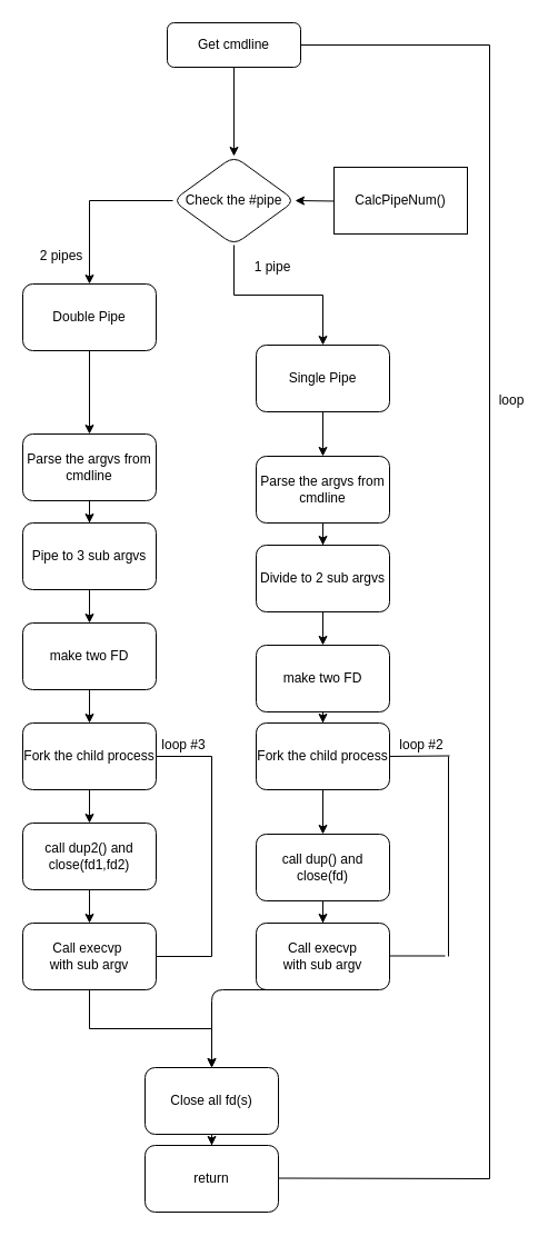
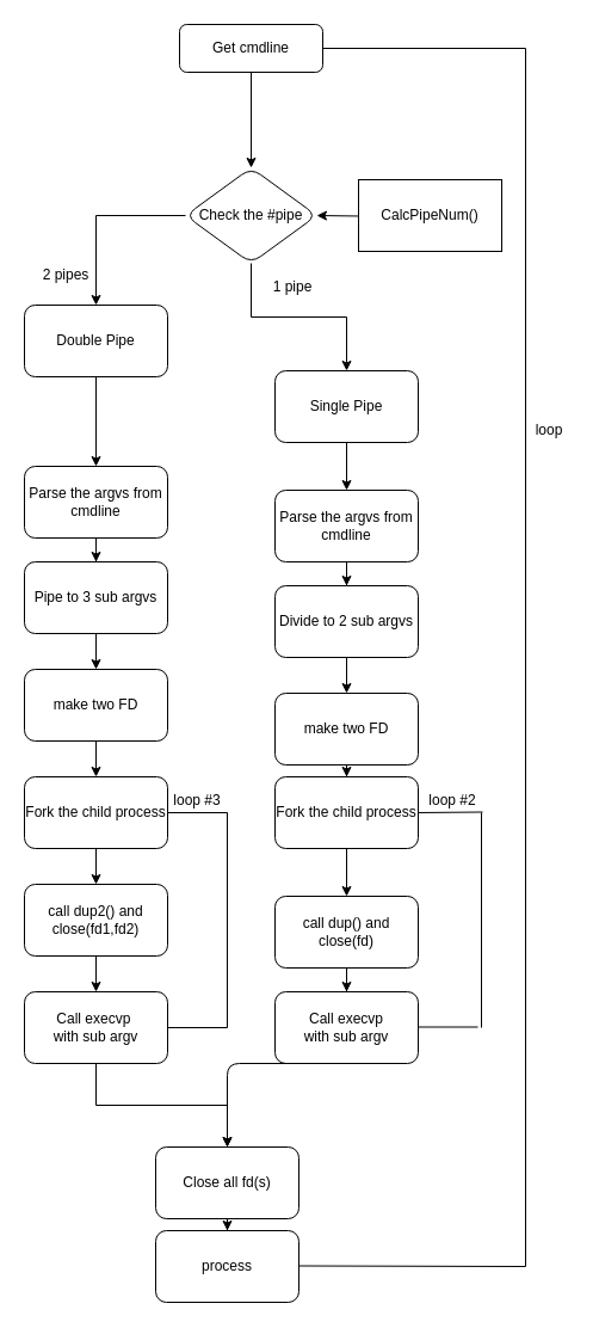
  <mxCell id="0" />
  <mxCell id="1" parent="0" />
  <mxCell id="2" value="" style="edgeStyle=orthogonalEdgeStyle;rounded=0;orthogonalLoop=1;jettySize=auto;html=1;" parent="1" source="3" target="6" edge="1"><mxGeometry relative="1" as="geometry" /></mxCell>
  <mxCell id="3" value="Get cmdline" style="rounded=1;whiteSpace=wrap;html=1;fontSize=12;glass=0;strokeWidth=1;shadow=0;" parent="1" vertex="1"><mxGeometry x="150" y="20" width="120" height="40" as="geometry" /></mxCell>
  <mxCell id="4" value="" style="edgeStyle=orthogonalEdgeStyle;rounded=0;orthogonalLoop=1;jettySize=auto;html=1;" parent="1" source="6" target="10" edge="1"><mxGeometry relative="1" as="geometry" /></mxCell>
  <mxCell id="5" value="" style="edgeStyle=orthogonalEdgeStyle;rounded=0;orthogonalLoop=1;jettySize=auto;html=1;" parent="1" source="6" target="12" edge="1"><mxGeometry relative="1" as="geometry" /></mxCell>
  <mxCell id="6" value="Check the #pipe" style="rhombus;whiteSpace=wrap;html=1;rounded=1;shadow=0;strokeWidth=1;glass=0;" parent="1" vertex="1"><mxGeometry x="155" y="140" width="110" height="80" as="geometry" /></mxCell>
  <mxCell id="7" value="" style="edgeStyle=orthogonalEdgeStyle;rounded=0;orthogonalLoop=1;jettySize=auto;html=1;" parent="1" target="6" edge="1"><mxGeometry relative="1" as="geometry"><mxPoint x="340" y="180" as="sourcePoint" /></mxGeometry></mxCell>
  <mxCell id="8" value="CalcPipeNum()" style="rounded=0;whiteSpace=wrap;html=1;" parent="1" vertex="1"><mxGeometry x="300" y="150" width="120" height="60" as="geometry" /></mxCell>
  <mxCell id="9" value="" style="edgeStyle=orthogonalEdgeStyle;rounded=0;orthogonalLoop=1;jettySize=auto;html=1;" parent="1" source="10" target="26" edge="1"><mxGeometry relative="1" as="geometry" /></mxCell>
  <mxCell id="10" value="Single Pipe" style="rounded=1;whiteSpace=wrap;html=1;shadow=0;strokeWidth=1;glass=0;" parent="1" vertex="1"><mxGeometry x="230" y="310" width="120" height="60" as="geometry" /></mxCell>
  <mxCell id="11" value="" style="edgeStyle=orthogonalEdgeStyle;rounded=0;orthogonalLoop=1;jettySize=auto;html=1;" parent="1" source="12" target="14" edge="1"><mxGeometry relative="1" as="geometry" /></mxCell>
  <mxCell id="12" value="Double Pipe" style="whiteSpace=wrap;html=1;rounded=1;shadow=0;strokeWidth=1;glass=0;" parent="1" vertex="1"><mxGeometry x="20" y="255" width="120" height="60" as="geometry" /></mxCell>
  <mxCell id="13" value="" style="edgeStyle=orthogonalEdgeStyle;rounded=0;orthogonalLoop=1;jettySize=auto;html=1;" parent="1" source="14" target="16" edge="1"><mxGeometry relative="1" as="geometry" /></mxCell>
  <mxCell id="14" value="Parse the argvs from cmdline" style="whiteSpace=wrap;html=1;rounded=1;shadow=0;strokeWidth=1;glass=0;" parent="1" vertex="1"><mxGeometry x="20" y="390" width="120" height="60" as="geometry" /></mxCell>
  <mxCell id="15" value="" style="edgeStyle=orthogonalEdgeStyle;rounded=0;orthogonalLoop=1;jettySize=auto;html=1;" parent="1" source="16" target="18" edge="1"><mxGeometry relative="1" as="geometry" /></mxCell>
  <mxCell id="16" value="Pipe to 3 sub argvs" style="whiteSpace=wrap;html=1;rounded=1;shadow=0;strokeWidth=1;glass=0;" parent="1" vertex="1"><mxGeometry x="20" y="470" width="120" height="60" as="geometry" /></mxCell>
  <mxCell id="17" value="" style="edgeStyle=orthogonalEdgeStyle;rounded=0;orthogonalLoop=1;jettySize=auto;html=1;" parent="1" source="18" target="20" edge="1"><mxGeometry relative="1" as="geometry" /></mxCell>
  <mxCell id="18" value="make two FD" style="whiteSpace=wrap;html=1;rounded=1;shadow=0;strokeWidth=1;glass=0;" parent="1" vertex="1"><mxGeometry x="20" y="560" width="120" height="60" as="geometry" /></mxCell>
  <mxCell id="19" value="" style="edgeStyle=orthogonalEdgeStyle;rounded=0;orthogonalLoop=1;jettySize=auto;html=1;" parent="1" source="20" target="22" edge="1"><mxGeometry relative="1" as="geometry" /></mxCell>
  <mxCell id="20" value="Fork the child process" style="whiteSpace=wrap;html=1;rounded=1;shadow=0;strokeWidth=1;glass=0;" parent="1" vertex="1"><mxGeometry x="20" y="650" width="120" height="60" as="geometry" /></mxCell>
  <mxCell id="21" value="" style="edgeStyle=orthogonalEdgeStyle;rounded=0;orthogonalLoop=1;jettySize=auto;html=1;" parent="1" source="22" target="24" edge="1"><mxGeometry relative="1" as="geometry" /></mxCell>
  <mxCell id="22" value="call dup2() and close(fd1,fd2)" style="whiteSpace=wrap;html=1;rounded=1;shadow=0;strokeWidth=1;glass=0;" parent="1" vertex="1"><mxGeometry x="20" y="740" width="120" height="60" as="geometry" /></mxCell>
  <mxCell id="23" value="" style="edgeStyle=orthogonalEdgeStyle;rounded=0;orthogonalLoop=1;jettySize=auto;html=1;" parent="1" source="24" target="47" edge="1"><mxGeometry relative="1" as="geometry" /></mxCell>
  <mxCell id="24" value="Call execvp&amp;nbsp;&lt;br&gt;with sub argv" style="whiteSpace=wrap;html=1;rounded=1;shadow=0;strokeWidth=1;glass=0;" parent="1" vertex="1"><mxGeometry x="20" y="830" width="120" height="60" as="geometry" /></mxCell>
  <mxCell id="25" value="" style="edgeStyle=orthogonalEdgeStyle;rounded=0;orthogonalLoop=1;jettySize=auto;html=1;" parent="1" source="26" target="28" edge="1"><mxGeometry relative="1" as="geometry" /></mxCell>
  <mxCell id="26" value="Parse the argvs from cmdline" style="whiteSpace=wrap;html=1;rounded=1;shadow=0;strokeWidth=1;glass=0;" parent="1" vertex="1"><mxGeometry x="230" y="410" width="120" height="60" as="geometry" /></mxCell>
  <mxCell id="27" value="" style="edgeStyle=orthogonalEdgeStyle;rounded=0;orthogonalLoop=1;jettySize=auto;html=1;" parent="1" source="28" target="30" edge="1"><mxGeometry relative="1" as="geometry" /></mxCell>
  <mxCell id="28" value="Divide to 2 sub argvs" style="whiteSpace=wrap;html=1;rounded=1;shadow=0;strokeWidth=1;glass=0;" parent="1" vertex="1"><mxGeometry x="230" y="490" width="120" height="60" as="geometry" /></mxCell>
  <mxCell id="29" value="" style="edgeStyle=orthogonalEdgeStyle;rounded=0;orthogonalLoop=1;jettySize=auto;html=1;" parent="1" source="30" target="32" edge="1"><mxGeometry relative="1" as="geometry" /></mxCell>
  <mxCell id="30" value="make two FD" style="whiteSpace=wrap;html=1;rounded=1;shadow=0;strokeWidth=1;glass=0;" parent="1" vertex="1"><mxGeometry x="230" y="580" width="120" height="60" as="geometry" /></mxCell>
  <mxCell id="31" value="" style="edgeStyle=orthogonalEdgeStyle;rounded=0;orthogonalLoop=1;jettySize=auto;html=1;" parent="1" source="32" target="34" edge="1"><mxGeometry relative="1" as="geometry" /></mxCell>
  <mxCell id="32" value="Fork the child process" style="whiteSpace=wrap;html=1;rounded=1;shadow=0;strokeWidth=1;glass=0;" parent="1" vertex="1"><mxGeometry x="230" y="650" width="120" height="60" as="geometry" /></mxCell>
  <mxCell id="33" value="" style="edgeStyle=orthogonalEdgeStyle;rounded=0;orthogonalLoop=1;jettySize=auto;html=1;" parent="1" source="34" target="35" edge="1"><mxGeometry relative="1" as="geometry" /></mxCell>
  <mxCell id="34" value="call dup() and close(fd)" style="whiteSpace=wrap;html=1;rounded=1;shadow=0;strokeWidth=1;glass=0;" parent="1" vertex="1"><mxGeometry x="230" y="750" width="120" height="60" as="geometry" /></mxCell>
  <mxCell id="35" value="Call execvp &lt;br&gt;with sub argv" style="whiteSpace=wrap;html=1;rounded=1;shadow=0;strokeWidth=1;glass=0;" parent="1" vertex="1"><mxGeometry x="230" y="830" width="120" height="60" as="geometry" /></mxCell>
  <mxCell id="36" value="" style="endArrow=none;html=1;" parent="1" edge="1"><mxGeometry width="50" height="50" relative="1" as="geometry"><mxPoint x="140" y="860" as="sourcePoint" /><mxPoint x="190" y="860" as="targetPoint" /></mxGeometry></mxCell>
  <mxCell id="37" value="" style="endArrow=none;html=1;" parent="1" edge="1"><mxGeometry width="50" height="50" relative="1" as="geometry"><mxPoint x="190" y="860" as="sourcePoint" /><mxPoint x="190" y="680" as="targetPoint" /></mxGeometry></mxCell>
  <mxCell id="38" value="" style="endArrow=none;html=1;" parent="1" edge="1"><mxGeometry width="50" height="50" relative="1" as="geometry"><mxPoint x="140" y="680" as="sourcePoint" /><mxPoint x="190" y="680" as="targetPoint" /></mxGeometry></mxCell>
  <mxCell id="39" value="" style="endArrow=none;html=1;" parent="1" edge="1"><mxGeometry width="50" height="50" relative="1" as="geometry"><mxPoint x="350" y="859.5" as="sourcePoint" /><mxPoint x="400" y="859.5" as="targetPoint" /></mxGeometry></mxCell>
  <mxCell id="40" value="" style="endArrow=none;html=1;" parent="1" edge="1"><mxGeometry width="50" height="50" relative="1" as="geometry"><mxPoint x="403" y="860" as="sourcePoint" /><mxPoint x="403" y="680" as="targetPoint" /></mxGeometry></mxCell>
  <mxCell id="41" value="" style="endArrow=none;html=1;" parent="1" edge="1"><mxGeometry width="50" height="50" relative="1" as="geometry"><mxPoint x="350" y="680" as="sourcePoint" /><mxPoint x="404" y="679.5" as="targetPoint" /></mxGeometry></mxCell>
  <mxCell id="42" value="loop #3" style="text;html=1;strokeColor=none;fillColor=none;align=center;verticalAlign=middle;whiteSpace=wrap;rounded=0;" parent="1" vertex="1"><mxGeometry x="140" y="660" width="50" height="20" as="geometry" /></mxCell>
  <mxCell id="43" value="loop #2" style="text;html=1;strokeColor=none;fillColor=none;align=center;verticalAlign=middle;whiteSpace=wrap;rounded=0;" parent="1" vertex="1"><mxGeometry x="354" y="660" width="50" height="20" as="geometry" /></mxCell>
  <mxCell id="44" value="2 pipes" style="text;html=1;strokeColor=none;fillColor=none;align=center;verticalAlign=middle;whiteSpace=wrap;rounded=0;" parent="1" vertex="1"><mxGeometry x="30" y="220" width="50" height="20" as="geometry" /></mxCell>
  <mxCell id="45" value="1 pipe" style="text;html=1;strokeColor=none;fillColor=none;align=center;verticalAlign=middle;whiteSpace=wrap;rounded=0;" parent="1" vertex="1"><mxGeometry x="220" y="230" width="50" height="20" as="geometry" /></mxCell>
  <mxCell id="46" value="" style="edgeStyle=orthogonalEdgeStyle;rounded=0;orthogonalLoop=1;jettySize=auto;html=1;" parent="1" source="47" target="49" edge="1"><mxGeometry relative="1" as="geometry" /></mxCell>
  <mxCell id="47" value="Close all fd(s)" style="whiteSpace=wrap;html=1;rounded=1;shadow=0;strokeWidth=1;glass=0;" parent="1" vertex="1"><mxGeometry x="130" y="960" width="120" height="60" as="geometry" /></mxCell>
  <mxCell id="48" value="" style="endArrow=classic;html=1;entryX=0.5;entryY=0;entryDx=0;entryDy=0;" parent="1" target="47" edge="1"><mxGeometry width="50" height="50" relative="1" as="geometry"><mxPoint x="290" y="890" as="sourcePoint" /><mxPoint x="340" y="840" as="targetPoint" /><Array as="points"><mxPoint x="190" y="890" /></Array></mxGeometry></mxCell>
- <mxCell id="49" value="return" style="whiteSpace=wrap;html=1;rounded=1;shadow=0;strokeWidth=1;glass=0;" parent="1" vertex="1"><mxGeometry x="130" y="1030" width="120" height="60" as="geometry" /></mxCell>
+ <mxCell id="49" value="process" style="whiteSpace=wrap;html=1;rounded=1;shadow=0;strokeWidth=1;glass=0;" parent="1" vertex="1"><mxGeometry x="130" y="1030" width="120" height="60" as="geometry" /></mxCell>
  <mxCell id="50" value="" style="endArrow=none;html=1;" edge="1" parent="1"><mxGeometry width="50" height="50" relative="1" as="geometry"><mxPoint x="440" y="1060" as="sourcePoint" /><mxPoint x="250" y="1059.5" as="targetPoint" /></mxGeometry></mxCell>
  <mxCell id="51" value="" style="endArrow=none;html=1;" edge="1" parent="1"><mxGeometry width="50" height="50" relative="1" as="geometry"><mxPoint x="440" y="1060" as="sourcePoint" /><mxPoint x="440" y="40" as="targetPoint" /></mxGeometry></mxCell>
  <mxCell id="52" value="" style="endArrow=none;html=1;entryX=1;entryY=0.5;entryDx=0;entryDy=0;" edge="1" parent="1" target="3"><mxGeometry width="50" height="50" relative="1" as="geometry"><mxPoint x="440" y="40" as="sourcePoint" /><mxPoint x="490" y="-10" as="targetPoint" /></mxGeometry></mxCell>
  <mxCell id="53" value="loop" style="text;html=1;strokeColor=none;fillColor=none;align=center;verticalAlign=middle;whiteSpace=wrap;rounded=0;" vertex="1" parent="1"><mxGeometry x="440" y="350" width="40" height="20" as="geometry" /></mxCell>
